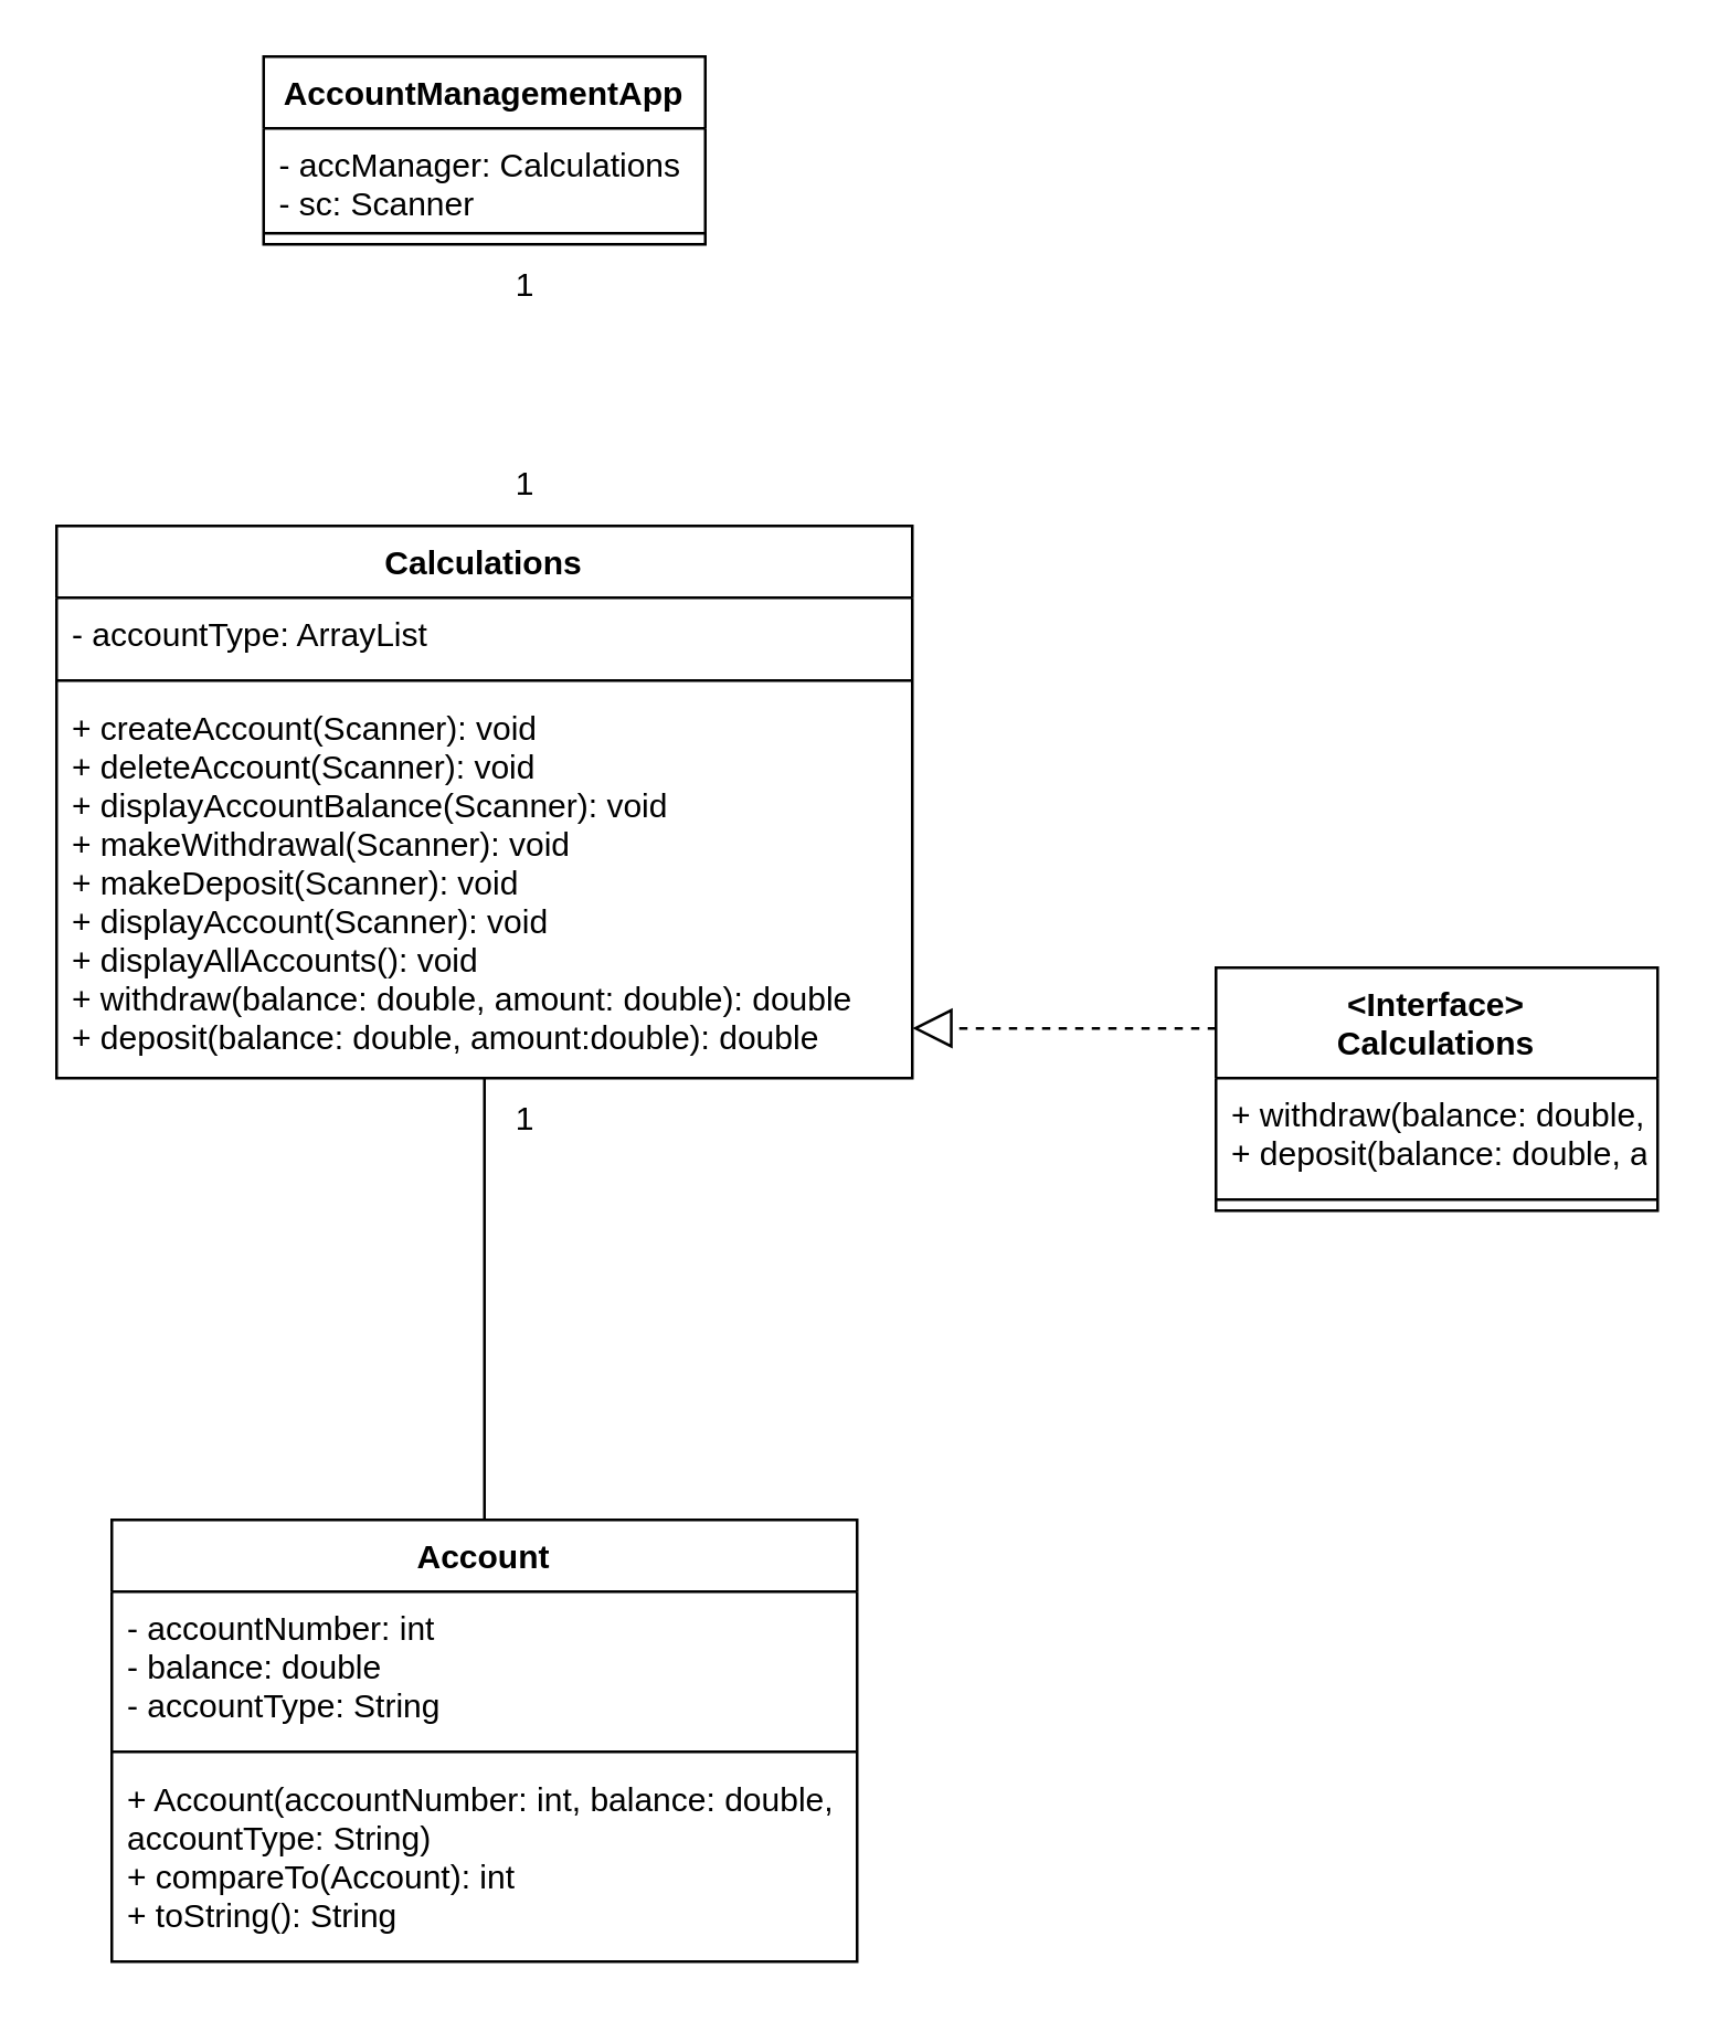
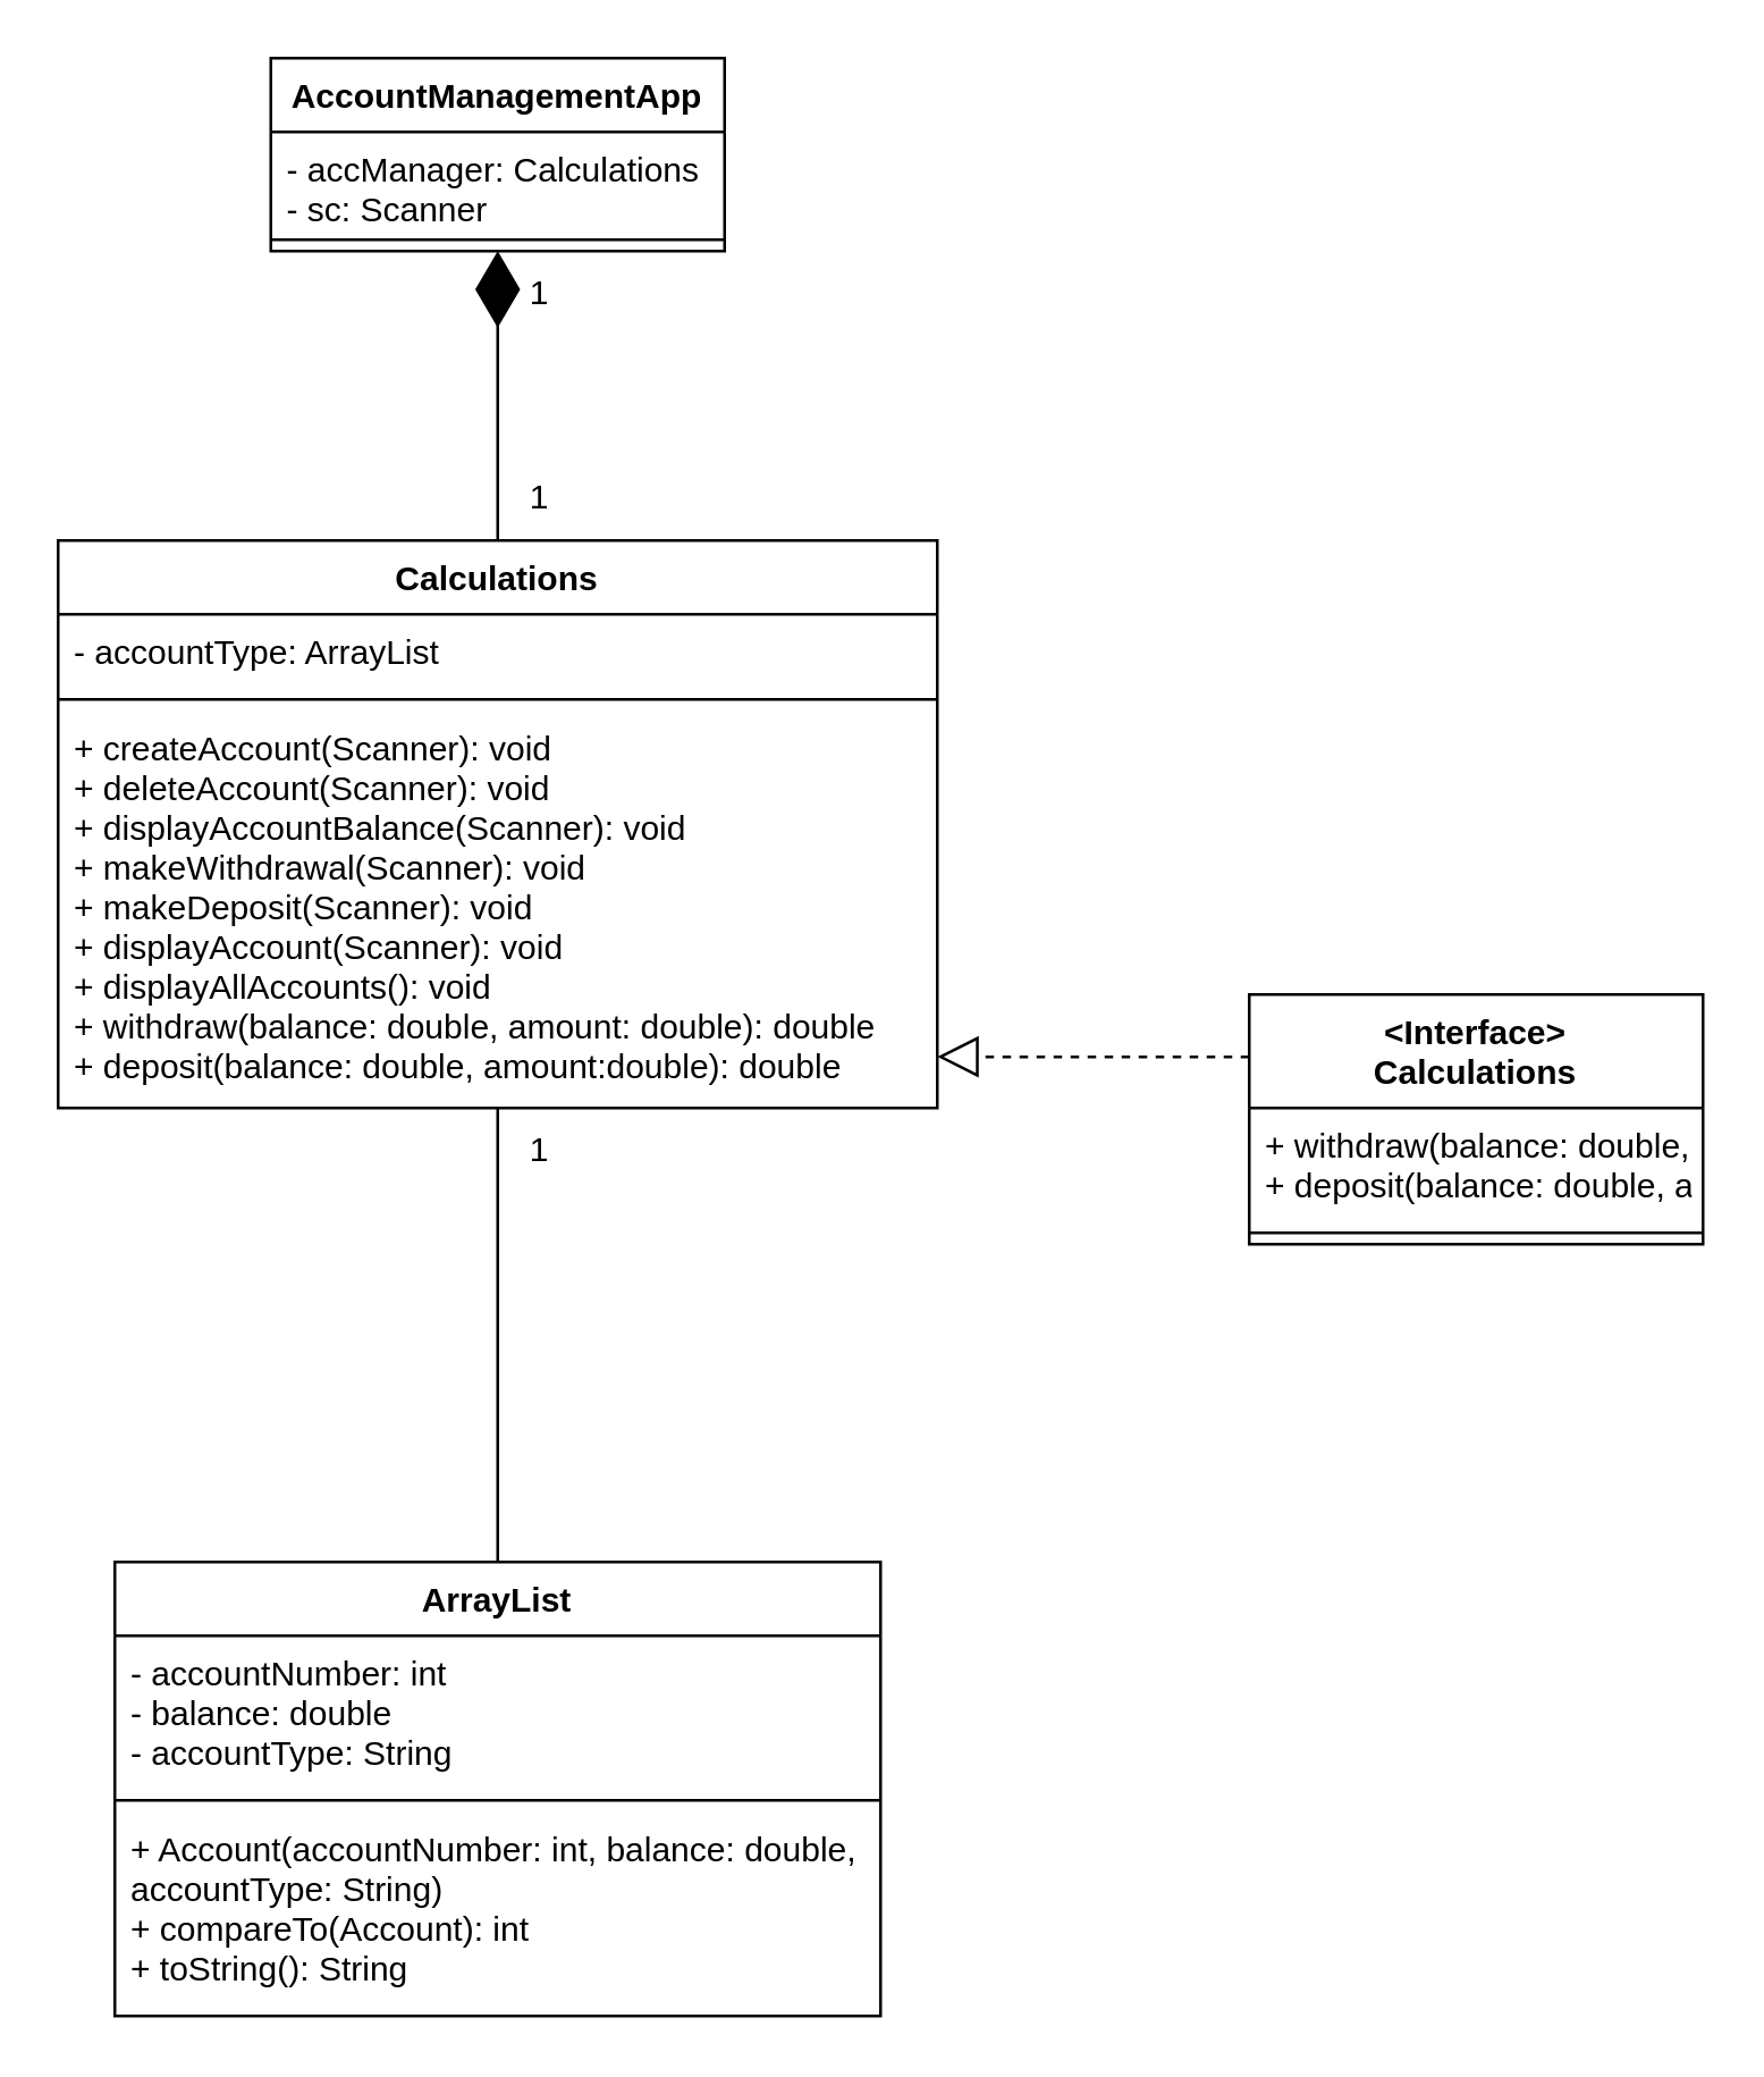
  <mxCell id="0" />
  <mxCell id="1" parent="0" />
- <mxCell id="2" value="Account" style="swimlane;fontStyle=1;align=center;verticalAlign=top;childLayout=stackLayout;horizontal=1;startSize=26;horizontalStack=0;resizeParent=1;resizeParentMax=0;resizeLast=0;collapsible=1;marginBottom=0;" vertex="1" parent="1"><mxGeometry x="40" y="550" width="270" height="160" as="geometry" /></mxCell>
+ <mxCell id="2" value="ArrayList" style="swimlane;fontStyle=1;align=center;verticalAlign=top;childLayout=stackLayout;horizontal=1;startSize=26;horizontalStack=0;resizeParent=1;resizeParentMax=0;resizeLast=0;collapsible=1;marginBottom=0;" vertex="1" parent="1"><mxGeometry x="40" y="550" width="270" height="160" as="geometry" /></mxCell>
  <mxCell id="3" value="- accountNumber: int&#10;- balance: double&#10;- accountType: String" style="text;strokeColor=none;fillColor=none;align=left;verticalAlign=top;spacingLeft=4;spacingRight=4;overflow=hidden;rotatable=0;points=[[0,0.5],[1,0.5]];portConstraint=eastwest;" vertex="1" parent="2"><mxGeometry y="26" width="270" height="54" as="geometry" /></mxCell>
  <mxCell id="4" value="" style="line;strokeWidth=1;fillColor=none;align=left;verticalAlign=middle;spacingTop=-1;spacingLeft=3;spacingRight=3;rotatable=0;labelPosition=right;points=[];portConstraint=eastwest;" vertex="1" parent="2"><mxGeometry y="80" width="270" height="8" as="geometry" /></mxCell>
  <mxCell id="5" value="+ Account(accountNumber: int, balance: double, &#10;accountType: String)&#10;+ compareTo(Account): int&#10;+ toString(): String" style="text;strokeColor=none;fillColor=none;align=left;verticalAlign=top;spacingLeft=4;spacingRight=4;overflow=hidden;rotatable=0;points=[[0,0.5],[1,0.5]];portConstraint=eastwest;" vertex="1" parent="2"><mxGeometry y="88" width="270" height="72" as="geometry" /></mxCell>
  <mxCell id="6" value="AccountManagementApp" style="swimlane;fontStyle=1;align=center;verticalAlign=top;childLayout=stackLayout;horizontal=1;startSize=26;horizontalStack=0;resizeParent=1;resizeParentMax=0;resizeLast=0;collapsible=1;marginBottom=0;" vertex="1" parent="1"><mxGeometry x="95" y="20" width="160" height="68" as="geometry" /></mxCell>
  <mxCell id="7" value="- accManager: Calculations&#10;- sc: Scanner" style="text;strokeColor=none;fillColor=none;align=left;verticalAlign=top;spacingLeft=4;spacingRight=4;overflow=hidden;rotatable=0;points=[[0,0.5],[1,0.5]];portConstraint=eastwest;" vertex="1" parent="6"><mxGeometry y="26" width="160" height="34" as="geometry" /></mxCell>
  <mxCell id="8" value="" style="line;strokeWidth=1;fillColor=none;align=left;verticalAlign=middle;spacingTop=-1;spacingLeft=3;spacingRight=3;rotatable=0;labelPosition=right;points=[];portConstraint=eastwest;" vertex="1" parent="6"><mxGeometry y="60" width="160" height="8" as="geometry" /></mxCell>
  <mxCell id="9" value="&lt;Interface&gt;&#10;Calculations" style="swimlane;fontStyle=1;align=center;verticalAlign=top;childLayout=stackLayout;horizontal=1;startSize=40;horizontalStack=0;resizeParent=1;resizeParentMax=0;resizeLast=0;collapsible=1;marginBottom=0;" vertex="1" parent="1"><mxGeometry x="440" y="350" width="160" height="88" as="geometry" /></mxCell>
  <mxCell id="10" value="+ withdraw(balance: double, amount: double)&#10;+ deposit(balance: double, amount: double)" style="text;strokeColor=none;fillColor=none;align=left;verticalAlign=top;spacingLeft=4;spacingRight=4;overflow=hidden;rotatable=0;points=[[0,0.5],[1,0.5]];portConstraint=eastwest;" vertex="1" parent="9"><mxGeometry y="40" width="160" height="40" as="geometry" /></mxCell>
  <mxCell id="11" value="" style="line;strokeWidth=1;fillColor=none;align=left;verticalAlign=middle;spacingTop=-1;spacingLeft=3;spacingRight=3;rotatable=0;labelPosition=right;points=[];portConstraint=eastwest;" vertex="1" parent="9"><mxGeometry y="80" width="160" height="8" as="geometry" /></mxCell>
  <mxCell id="12" value="Calculations" style="swimlane;fontStyle=1;align=center;verticalAlign=top;childLayout=stackLayout;horizontal=1;startSize=26;horizontalStack=0;resizeParent=1;resizeParentMax=0;resizeLast=0;collapsible=1;marginBottom=0;" vertex="1" parent="1"><mxGeometry x="20" y="190" width="310" height="200" as="geometry" /></mxCell>
  <mxCell id="13" value="- accountType: ArrayList" style="text;strokeColor=none;fillColor=none;align=left;verticalAlign=top;spacingLeft=4;spacingRight=4;overflow=hidden;rotatable=0;points=[[0,0.5],[1,0.5]];portConstraint=eastwest;" vertex="1" parent="12"><mxGeometry y="26" width="310" height="26" as="geometry" /></mxCell>
  <mxCell id="14" value="" style="line;strokeWidth=1;fillColor=none;align=left;verticalAlign=middle;spacingTop=-1;spacingLeft=3;spacingRight=3;rotatable=0;labelPosition=right;points=[];portConstraint=eastwest;" vertex="1" parent="12"><mxGeometry y="52" width="310" height="8" as="geometry" /></mxCell>
  <mxCell id="15" value="+ createAccount(Scanner): void&#10;+ deleteAccount(Scanner): void&#10;+ displayAccountBalance(Scanner): void&#10;+ makeWithdrawal(Scanner): void&#10;+ makeDeposit(Scanner): void&#10;+ displayAccount(Scanner): void&#10;+ displayAllAccounts(): void&#10;+ withdraw(balance: double, amount: double): double&#10;+ deposit(balance: double, amount:double): double&#10;" style="text;strokeColor=none;fillColor=none;align=left;verticalAlign=top;spacingLeft=4;spacingRight=4;overflow=hidden;rotatable=0;points=[[0,0.5],[1,0.5]];portConstraint=eastwest;" vertex="1" parent="12"><mxGeometry y="60" width="310" height="140" as="geometry" /></mxCell>
+ <mxCell id="16" value="" style="endArrow=diamondThin;endFill=1;endSize=24;html=1;rounded=0;exitX=0.5;exitY=0;exitDx=0;exitDy=0;entryX=0.5;entryY=1;entryDx=0;entryDy=0;" edge="1" parent="1" source="12" target="6"><mxGeometry width="160" relative="1" as="geometry"><mxPoint x="120" y="140" as="sourcePoint" /><mxPoint x="280" y="140" as="targetPoint" /></mxGeometry></mxCell>
  <mxCell id="17" value="1" style="text;html=1;strokeColor=none;fillColor=none;align=center;verticalAlign=middle;whiteSpace=wrap;rounded=0;" vertex="1" parent="1"><mxGeometry x="160" y="160" width="60" height="30" as="geometry" /></mxCell>
  <mxCell id="18" value="1" style="text;html=1;strokeColor=none;fillColor=none;align=center;verticalAlign=middle;whiteSpace=wrap;rounded=0;" vertex="1" parent="1"><mxGeometry x="160" y="88" width="60" height="30" as="geometry" /></mxCell>
  <mxCell id="19" value="1" style="text;html=1;strokeColor=none;fillColor=none;align=center;verticalAlign=middle;whiteSpace=wrap;rounded=0;" vertex="1" parent="1"><mxGeometry x="160" y="390" width="60" height="30" as="geometry" /></mxCell>
  <mxCell id="20" value="" style="endArrow=none;html=1;rounded=0;exitX=0.5;exitY=0;exitDx=0;exitDy=0;entryX=0.5;entryY=1;entryDx=0;entryDy=0;entryPerimeter=0;" edge="1" parent="1" source="2" target="15"><mxGeometry width="50" height="50" relative="1" as="geometry"><mxPoint x="175" y="550" as="sourcePoint" /><mxPoint x="175" y="390" as="targetPoint" /></mxGeometry></mxCell>
  <mxCell id="21" value="" style="endArrow=block;dashed=1;endFill=0;endSize=12;html=1;rounded=0;exitX=0;exitY=0.25;exitDx=0;exitDy=0;entryX=1;entryY=0.871;entryDx=0;entryDy=0;entryPerimeter=0;" edge="1" parent="1" source="9" target="15"><mxGeometry width="160" relative="1" as="geometry"><mxPoint x="380" y="430" as="sourcePoint" /><mxPoint x="540" y="430" as="targetPoint" /></mxGeometry></mxCell>
